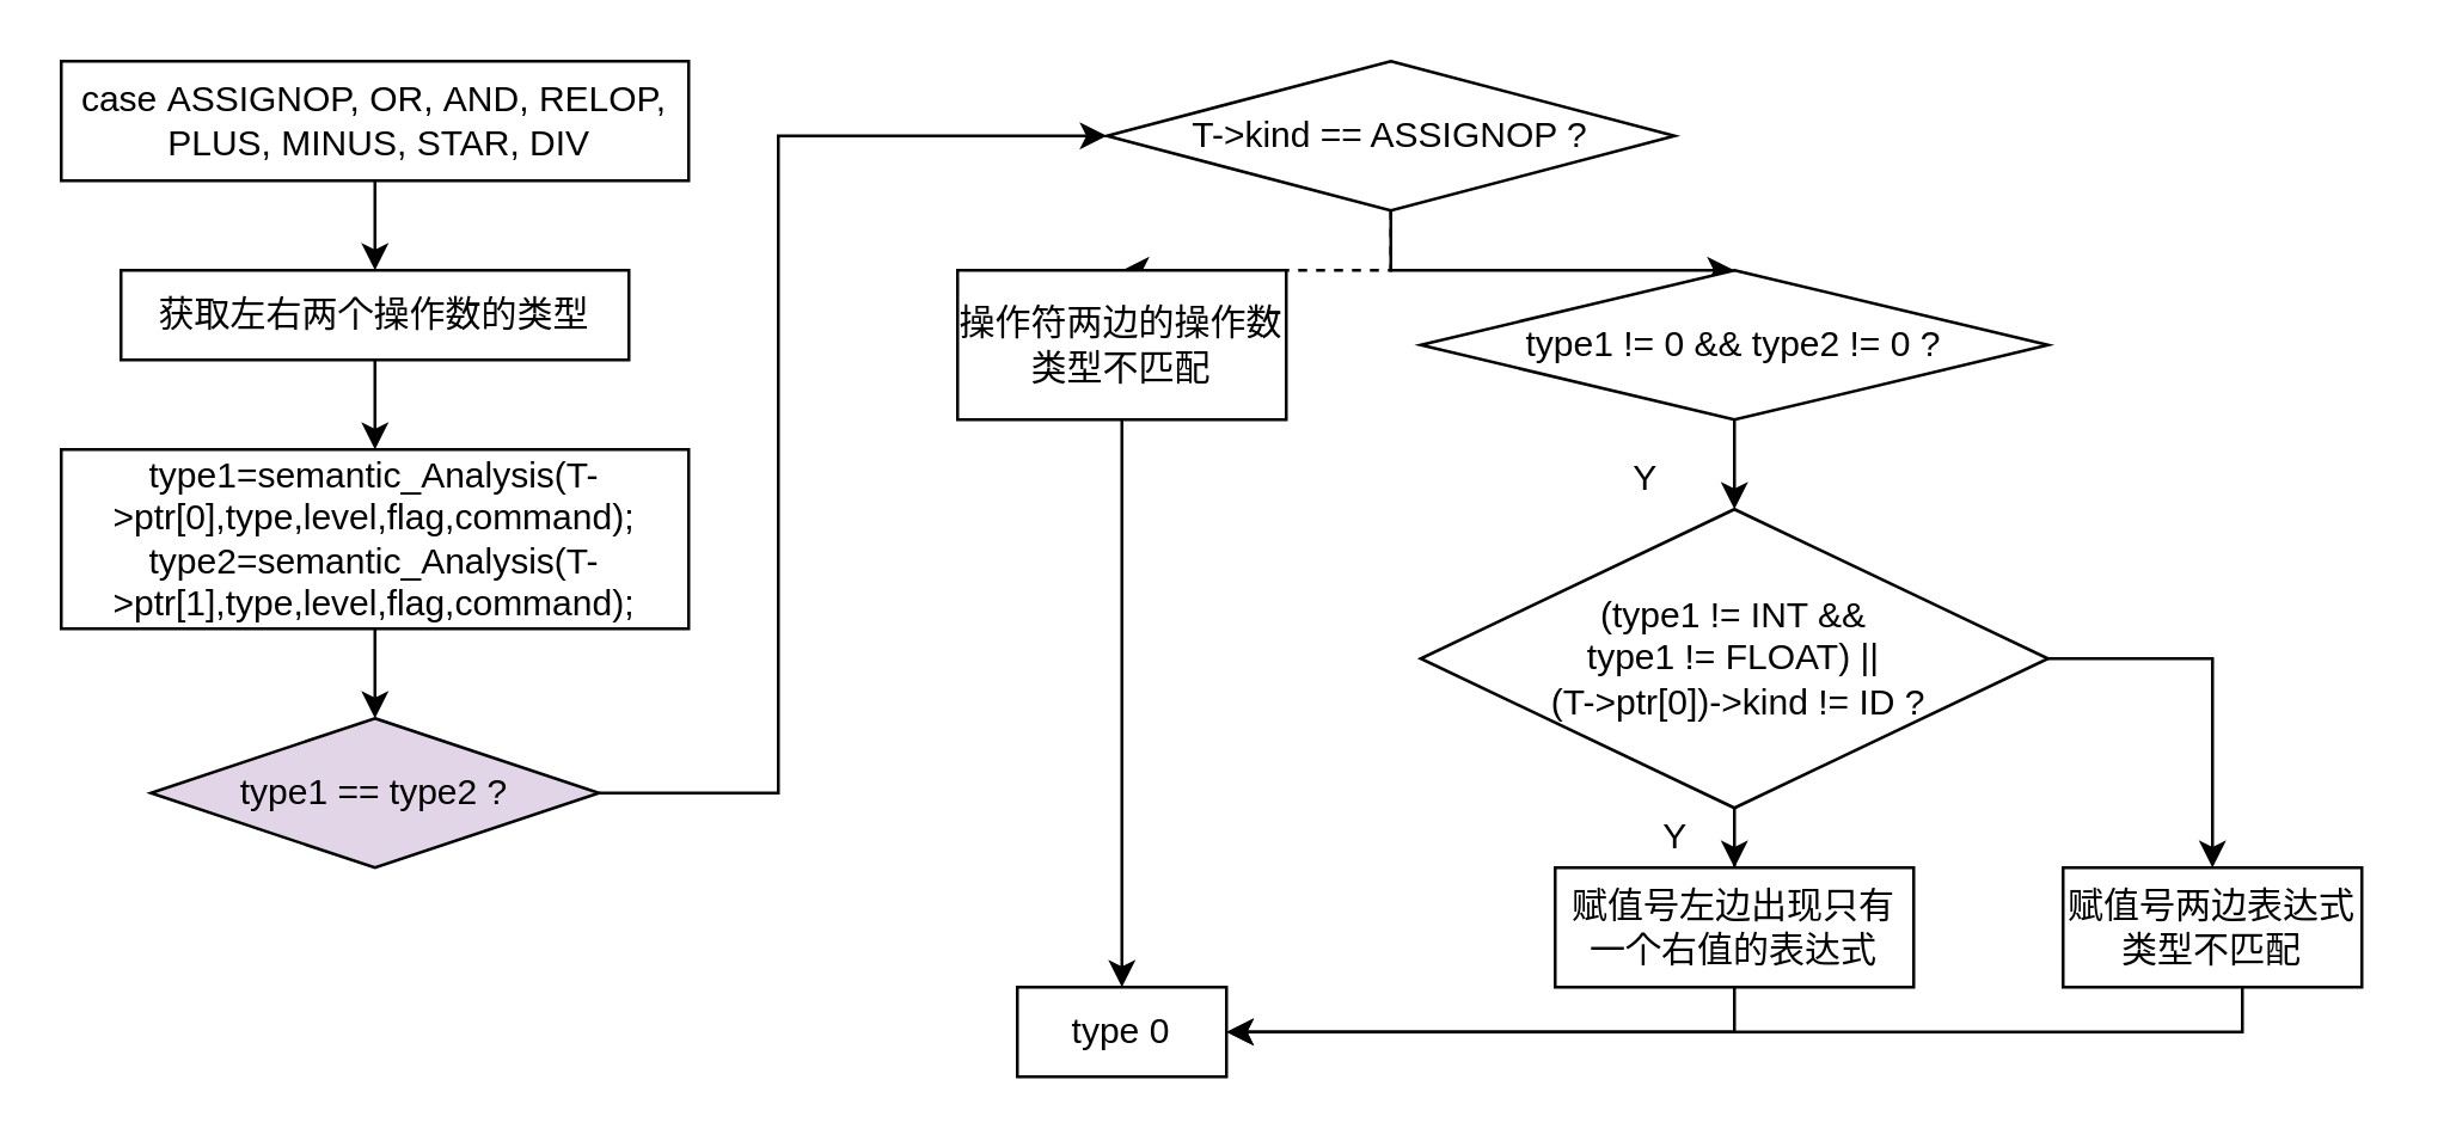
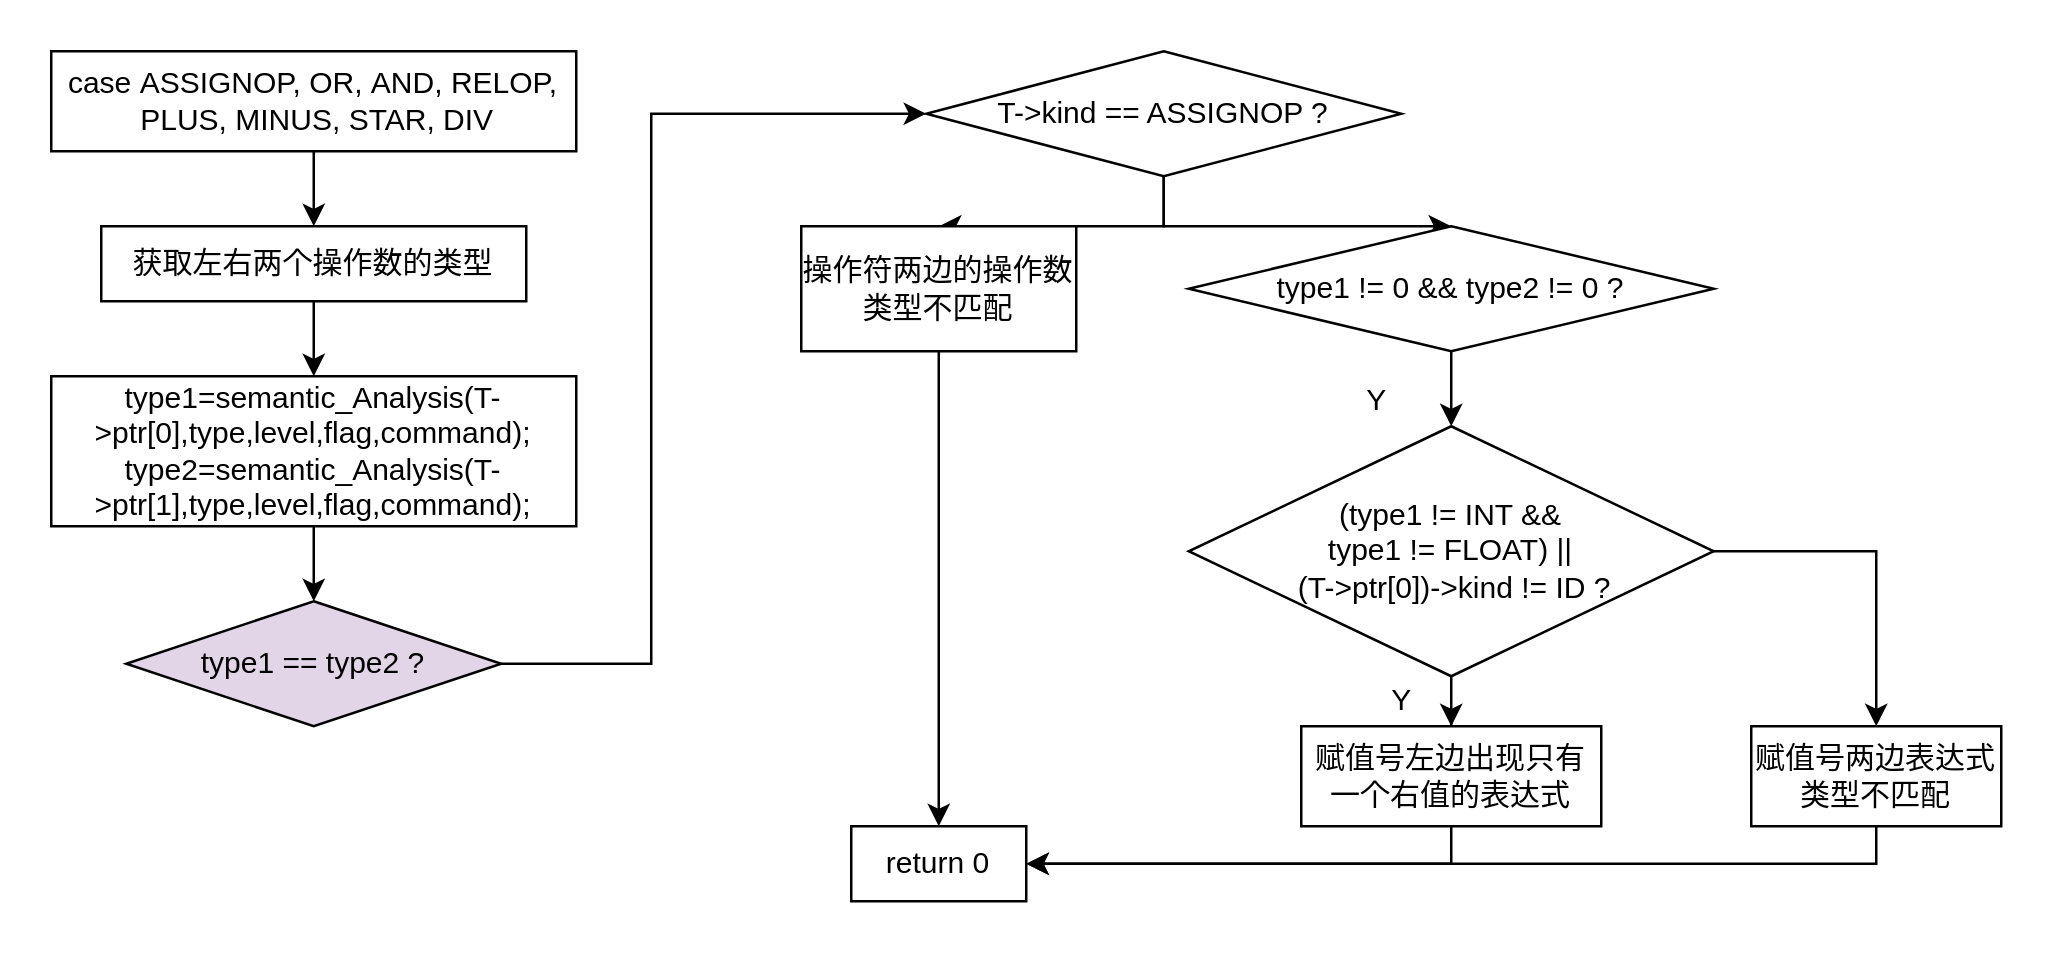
  <mxCell id="0" />
  <mxCell id="1" parent="0" />
  <mxCell id="2" style="edgeStyle=orthogonalEdgeStyle;rounded=0;orthogonalLoop=1;jettySize=auto;html=1;entryX=0.5;entryY=0;entryDx=0;entryDy=0;fontFamily=Helvetica;fontSize=12;" edge="1" parent="1" source="3" target="7"><mxGeometry relative="1" as="geometry" /></mxCell>
  <mxCell id="3" value="case&amp;nbsp;&lt;span lang=&quot;EN-US&quot; style=&quot;font-size: 12px&quot;&gt;ASSIGNOP,&amp;nbsp;&lt;/span&gt;&lt;span lang=&quot;EN-US&quot; style=&quot;font-size: 12px&quot;&gt;OR,&amp;nbsp;&lt;/span&gt;&lt;span lang=&quot;EN-US&quot; style=&quot;font-size: 12px&quot;&gt;AND,&amp;nbsp;&lt;/span&gt;&lt;span lang=&quot;EN-US&quot; style=&quot;font-size: 12px&quot;&gt;RELOP,&lt;br&gt;&amp;nbsp;&lt;/span&gt;&lt;span lang=&quot;EN-US&quot; style=&quot;font-size: 12px&quot;&gt;PLUS,&amp;nbsp;&lt;/span&gt;&lt;span lang=&quot;EN-US&quot; style=&quot;font-size: 12px&quot;&gt;MINUS,&amp;nbsp;&lt;/span&gt;&lt;span lang=&quot;EN-US&quot; style=&quot;font-size: 12px&quot;&gt;STAR,&amp;nbsp;&lt;/span&gt;&lt;span lang=&quot;EN-US&quot; style=&quot;font-size: 12px&quot;&gt;DIV&lt;/span&gt;" style="rounded=0;whiteSpace=wrap;html=1;fontFamily=Helvetica;fontSize=12;" vertex="1" parent="1"><mxGeometry x="20" y="20" width="210" height="40" as="geometry" /></mxCell>
  <mxCell id="4" style="edgeStyle=orthogonalEdgeStyle;rounded=0;orthogonalLoop=1;jettySize=auto;html=1;fontFamily=Helvetica;fontSize=12;" edge="1" parent="1" source="5" target="9"><mxGeometry relative="1" as="geometry" /></mxCell>
  <mxCell id="5" value="&lt;div&gt;type1=semantic_Analysis(T-&amp;gt;ptr[0],type,level,flag,command);&lt;/div&gt;&lt;div&gt;type2=semantic_Analysis(T-&amp;gt;ptr[1],type,level,flag,command);&lt;/div&gt;" style="rounded=0;whiteSpace=wrap;html=1;fontFamily=Helvetica;fontSize=12;" vertex="1" parent="1"><mxGeometry x="20" y="150" width="210" height="60" as="geometry" /></mxCell>
  <mxCell id="6" style="edgeStyle=orthogonalEdgeStyle;rounded=0;orthogonalLoop=1;jettySize=auto;html=1;fontFamily=Helvetica;fontSize=12;" edge="1" parent="1" source="7" target="5"><mxGeometry relative="1" as="geometry" /></mxCell>
  <mxCell id="7" value="获取左右两个操作数的类型" style="rounded=0;whiteSpace=wrap;html=1;fontFamily=Helvetica;fontSize=12;" vertex="1" parent="1"><mxGeometry x="40" y="90" width="170" height="30" as="geometry" /></mxCell>
  <mxCell id="8" style="edgeStyle=orthogonalEdgeStyle;rounded=0;orthogonalLoop=1;jettySize=auto;html=1;fontFamily=Helvetica;fontSize=12;" edge="1" parent="1" source="9" target="12"><mxGeometry relative="1" as="geometry"><Array as="points"><mxPoint x="260" y="265" /><mxPoint x="260" y="45" /></Array></mxGeometry></mxCell>
  <mxCell id="9" value="type1 == type2 ?" style="rhombus;whiteSpace=wrap;html=1;fontFamily=Helvetica;fontSize=12;fillColor=#e1d5e7;" vertex="1" parent="1"><mxGeometry x="50" y="240" width="150" height="50" as="geometry" /></mxCell>
- <mxCell id="10" style="edgeStyle=orthogonalEdgeStyle;rounded=0;orthogonalLoop=1;jettySize=auto;html=1;fontFamily=Helvetica;fontSize=12;dashed=1;" edge="1" parent="1" source="12" target="14"><mxGeometry relative="1" as="geometry" /></mxCell>
+ <mxCell id="10" style="edgeStyle=orthogonalEdgeStyle;rounded=0;orthogonalLoop=1;jettySize=auto;html=1;fontFamily=Helvetica;fontSize=12;" edge="1" parent="1" source="12" target="14"><mxGeometry relative="1" as="geometry" /></mxCell>
  <mxCell id="11" style="edgeStyle=orthogonalEdgeStyle;rounded=0;orthogonalLoop=1;jettySize=auto;html=1;fontFamily=Helvetica;fontSize=12;" edge="1" parent="1" source="12" target="16"><mxGeometry relative="1" as="geometry" /></mxCell>
  <mxCell id="12" value="T-&amp;gt;kind == ASSIGNOP ?" style="rhombus;whiteSpace=wrap;html=1;fontFamily=Helvetica;fontSize=12;" vertex="1" parent="1"><mxGeometry x="370" y="20" width="190" height="50" as="geometry" /></mxCell>
  <mxCell id="13" style="edgeStyle=orthogonalEdgeStyle;rounded=0;orthogonalLoop=1;jettySize=auto;html=1;fontFamily=Helvetica;fontSize=12;" edge="1" parent="1" source="14" target="26"><mxGeometry relative="1" as="geometry" /></mxCell>
  <mxCell id="14" value="操作符两边的操作数类型不匹配" style="whiteSpace=wrap;html=1;fontFamily=Helvetica;fontSize=12;" vertex="1" parent="1"><mxGeometry x="320" y="90" width="110" height="50" as="geometry" /></mxCell>
  <mxCell id="15" style="edgeStyle=orthogonalEdgeStyle;rounded=0;orthogonalLoop=1;jettySize=auto;html=1;entryX=0.5;entryY=0;entryDx=0;entryDy=0;fontFamily=Helvetica;fontSize=12;" edge="1" parent="1" source="16" target="19"><mxGeometry relative="1" as="geometry" /></mxCell>
  <mxCell id="16" value="type1 != 0 &amp;amp;&amp;amp; type2 != 0 ?" style="rhombus;whiteSpace=wrap;html=1;fontFamily=Helvetica;fontSize=12;" vertex="1" parent="1"><mxGeometry x="475" y="90" width="210" height="50" as="geometry" /></mxCell>
  <mxCell id="17" style="edgeStyle=orthogonalEdgeStyle;rounded=0;orthogonalLoop=1;jettySize=auto;html=1;fontFamily=Helvetica;fontSize=12;" edge="1" parent="1" source="19" target="21"><mxGeometry relative="1" as="geometry" /></mxCell>
  <mxCell id="18" style="edgeStyle=orthogonalEdgeStyle;rounded=0;orthogonalLoop=1;jettySize=auto;html=1;fontFamily=Helvetica;fontSize=12;" edge="1" parent="1" source="19" target="24"><mxGeometry relative="1" as="geometry" /></mxCell>
  <mxCell id="19" value="(type1 != INT &amp;amp;&amp;amp; &lt;br&gt;type1 != FLOAT) ||&lt;br&gt;&amp;nbsp;(T-&amp;gt;ptr[0])-&amp;gt;kind != ID ?" style="rhombus;whiteSpace=wrap;html=1;fontFamily=Helvetica;fontSize=12;" vertex="1" parent="1"><mxGeometry x="475" y="170" width="210" height="100" as="geometry" /></mxCell>
  <mxCell id="20" style="edgeStyle=orthogonalEdgeStyle;rounded=0;orthogonalLoop=1;jettySize=auto;html=1;fontFamily=Helvetica;fontSize=12;" edge="1" parent="1" source="21" target="26"><mxGeometry relative="1" as="geometry"><Array as="points"><mxPoint x="580" y="345" /></Array></mxGeometry></mxCell>
  <mxCell id="21" value="赋值号左边出现只有一个右值的表达式" style="whiteSpace=wrap;html=1;fontFamily=Helvetica;fontSize=12;" vertex="1" parent="1"><mxGeometry x="520" y="290" width="120" height="40" as="geometry" /></mxCell>
  <mxCell id="22" value="Y" style="text;html=1;align=center;verticalAlign=middle;resizable=0;points=[];autosize=1;fontSize=12;fontFamily=Helvetica;" vertex="1" parent="1"><mxGeometry x="550" y="270" width="20" height="20" as="geometry" /></mxCell>
  <mxCell id="23" style="edgeStyle=orthogonalEdgeStyle;rounded=0;orthogonalLoop=1;jettySize=auto;html=1;entryX=1;entryY=0.5;entryDx=0;entryDy=0;fontFamily=Helvetica;fontSize=12;" edge="1" parent="1" source="24" target="26"><mxGeometry relative="1" as="geometry"><Array as="points"><mxPoint x="750" y="345" /></Array></mxGeometry></mxCell>
- <mxCell id="24" value="赋值号两边表达式类型不匹配" style="whiteSpace=wrap;html=1;fontFamily=Helvetica;fontSize=12;" vertex="1" parent="1"><mxGeometry x="690" y="290" width="100" height="40" as="geometry" /></mxCell>
+ <mxCell id="24" value="赋值号两边表达式类型不匹配" style="whiteSpace=wrap;html=1;fontFamily=Helvetica;fontSize=12;" vertex="1" parent="1"><mxGeometry x="700" y="290" width="100" height="40" as="geometry" /></mxCell>
  <mxCell id="25" value="Y" style="text;html=1;align=center;verticalAlign=middle;resizable=0;points=[];autosize=1;fontSize=12;fontFamily=Helvetica;" vertex="1" parent="1"><mxGeometry x="540" y="150" width="20" height="20" as="geometry" /></mxCell>
- <mxCell id="26" value="type 0" style="whiteSpace=wrap;html=1;fontFamily=Helvetica;fontSize=12;" vertex="1" parent="1"><mxGeometry x="340" y="330" width="70" height="30" as="geometry" /></mxCell>
+ <mxCell id="26" value="return 0" style="whiteSpace=wrap;html=1;fontFamily=Helvetica;fontSize=12;" vertex="1" parent="1"><mxGeometry x="340" y="330" width="70" height="30" as="geometry" /></mxCell>
